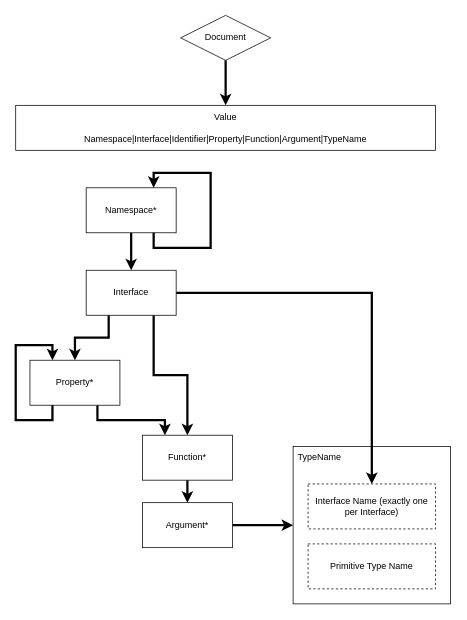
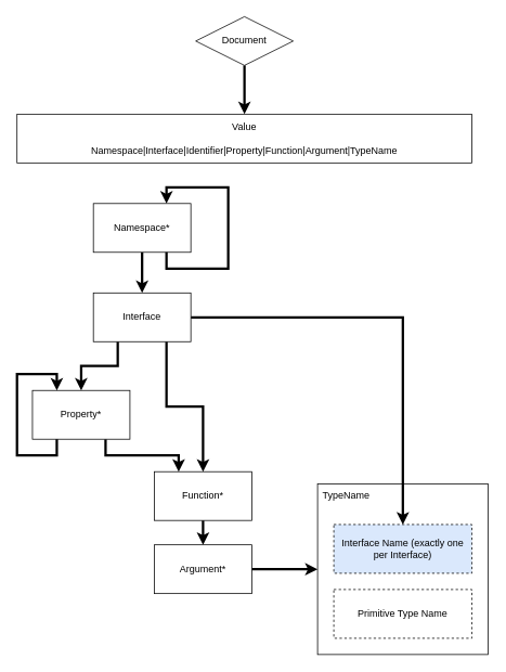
  <mxCell id="0" />
  <mxCell id="1" parent="0" />
  <mxCell id="2" value="" style="rounded=0;whiteSpace=wrap;html=1;" vertex="1" parent="1"><mxGeometry x="390" y="595" width="210" height="210" as="geometry" /></mxCell>
  <mxCell id="3" style="edgeStyle=orthogonalEdgeStyle;rounded=0;orthogonalLoop=1;jettySize=auto;html=1;exitX=0.5;exitY=1;exitDx=0;exitDy=0;entryX=0.5;entryY=0;entryDx=0;entryDy=0;strokeWidth=3;" edge="1" parent="1" source="4" target="5"><mxGeometry relative="1" as="geometry" /></mxCell>
  <mxCell id="4" value="Document" style="rhombus;whiteSpace=wrap;html=1;" vertex="1" parent="1"><mxGeometry x="240" y="20" width="120" height="60" as="geometry" /></mxCell>
  <mxCell id="5" value="&lt;div&gt;Value&lt;/div&gt;&lt;div&gt;&lt;br&gt;&lt;/div&gt;&lt;div&gt;Namespace|Interface|Identifier|Property|Function|Argument|TypeName&lt;br&gt;&lt;/div&gt;" style="whiteSpace=wrap;html=1;" vertex="1" parent="1"><mxGeometry x="20" y="140" width="560" height="60" as="geometry" /></mxCell>
  <mxCell id="6" style="edgeStyle=orthogonalEdgeStyle;rounded=0;orthogonalLoop=1;jettySize=auto;html=1;exitX=0.5;exitY=1;exitDx=0;exitDy=0;entryX=0.5;entryY=0;entryDx=0;entryDy=0;strokeWidth=3;" edge="1" parent="1" source="7" target="11"><mxGeometry relative="1" as="geometry" /></mxCell>
  <mxCell id="7" value="Namespace*" style="whiteSpace=wrap;html=1;" vertex="1" parent="1"><mxGeometry x="114" y="250" width="120" height="60" as="geometry" /></mxCell>
  <mxCell id="8" style="edgeStyle=orthogonalEdgeStyle;rounded=0;orthogonalLoop=1;jettySize=auto;html=1;exitX=0.25;exitY=1;exitDx=0;exitDy=0;entryX=0.5;entryY=0;entryDx=0;entryDy=0;strokeWidth=3;" edge="1" parent="1" source="11" target="13"><mxGeometry relative="1" as="geometry" /></mxCell>
  <mxCell id="9" style="edgeStyle=orthogonalEdgeStyle;rounded=0;orthogonalLoop=1;jettySize=auto;html=1;exitX=0.75;exitY=1;exitDx=0;exitDy=0;entryX=0.5;entryY=0;entryDx=0;entryDy=0;strokeWidth=3;" edge="1" parent="1" source="11" target="15"><mxGeometry relative="1" as="geometry" /></mxCell>
  <mxCell id="10" style="edgeStyle=orthogonalEdgeStyle;rounded=0;orthogonalLoop=1;jettySize=auto;html=1;exitX=1;exitY=0.5;exitDx=0;exitDy=0;entryX=0.5;entryY=0;entryDx=0;entryDy=0;strokeWidth=3;" edge="1" parent="1" source="11" target="20"><mxGeometry relative="1" as="geometry"><mxPoint x="400" y="390" as="targetPoint" /></mxGeometry></mxCell>
  <mxCell id="11" value="Interface" style="whiteSpace=wrap;html=1;" vertex="1" parent="1"><mxGeometry x="114" y="360" width="120" height="60" as="geometry" /></mxCell>
  <mxCell id="12" style="edgeStyle=orthogonalEdgeStyle;rounded=0;orthogonalLoop=1;jettySize=auto;html=1;exitX=0.75;exitY=1;exitDx=0;exitDy=0;entryX=0.25;entryY=0;entryDx=0;entryDy=0;strokeWidth=3;" edge="1" parent="1" source="13" target="15"><mxGeometry relative="1" as="geometry" /></mxCell>
  <mxCell id="13" value="Property*" style="whiteSpace=wrap;html=1;" vertex="1" parent="1"><mxGeometry x="39" y="480" width="120" height="60" as="geometry" /></mxCell>
  <mxCell id="14" style="edgeStyle=orthogonalEdgeStyle;rounded=0;orthogonalLoop=1;jettySize=auto;html=1;exitX=0.5;exitY=1;exitDx=0;exitDy=0;entryX=0.5;entryY=0;entryDx=0;entryDy=0;strokeWidth=3;" edge="1" parent="1" source="15" target="17"><mxGeometry relative="1" as="geometry" /></mxCell>
  <mxCell id="15" value="Function*" style="whiteSpace=wrap;html=1;" vertex="1" parent="1"><mxGeometry x="189" y="580" width="120" height="60" as="geometry" /></mxCell>
  <mxCell id="16" style="edgeStyle=orthogonalEdgeStyle;rounded=0;orthogonalLoop=1;jettySize=auto;html=1;exitX=1;exitY=0.5;exitDx=0;exitDy=0;entryX=0;entryY=0.5;entryDx=0;entryDy=0;strokeWidth=3;" edge="1" parent="1" source="17" target="2"><mxGeometry relative="1" as="geometry" /></mxCell>
  <mxCell id="17" value="Argument*" style="whiteSpace=wrap;html=1;" vertex="1" parent="1"><mxGeometry x="189" y="670" width="120" height="60" as="geometry" /></mxCell>
  <mxCell id="18" style="edgeStyle=orthogonalEdgeStyle;rounded=0;orthogonalLoop=1;jettySize=auto;html=1;exitX=0.75;exitY=1;exitDx=0;exitDy=0;entryX=0.75;entryY=0;entryDx=0;entryDy=0;strokeWidth=3;" edge="1" parent="1" source="7" target="7"><mxGeometry relative="1" as="geometry"><Array as="points"><mxPoint x="204" y="330" /><mxPoint x="280" y="330" /><mxPoint x="280" y="230" /><mxPoint x="204" y="230" /></Array></mxGeometry></mxCell>
  <mxCell id="19" style="edgeStyle=orthogonalEdgeStyle;rounded=0;orthogonalLoop=1;jettySize=auto;html=1;exitX=0.25;exitY=1;exitDx=0;exitDy=0;entryX=0.25;entryY=0;entryDx=0;entryDy=0;strokeWidth=3;" edge="1" parent="1" source="13" target="13"><mxGeometry relative="1" as="geometry"><Array as="points"><mxPoint x="69" y="560" /><mxPoint x="20" y="560" /><mxPoint x="20" y="460" /><mxPoint x="69" y="460" /></Array></mxGeometry></mxCell>
- <mxCell id="20" value="Interface Name (exactly one per Interface)" style="whiteSpace=wrap;html=1;dashed=1;" vertex="1" parent="1"><mxGeometry x="410" y="645" width="170" height="60" as="geometry" /></mxCell>
+ <mxCell id="20" value="Interface Name (exactly one per Interface)" style="whiteSpace=wrap;html=1;dashed=1;fillColor=#dae8fc;" vertex="1" parent="1"><mxGeometry x="410" y="645" width="170" height="60" as="geometry" /></mxCell>
  <mxCell id="21" value="Primitive Type Name" style="whiteSpace=wrap;html=1;dashed=1;" vertex="1" parent="1"><mxGeometry x="410" y="725" width="170" height="60" as="geometry" /></mxCell>
  <mxCell id="22" value="TypeName" style="text;html=1;align=center;verticalAlign=middle;resizable=0;points=[];autosize=1;" vertex="1" parent="1"><mxGeometry x="390" y="600" width="70" height="20" as="geometry" /></mxCell>
